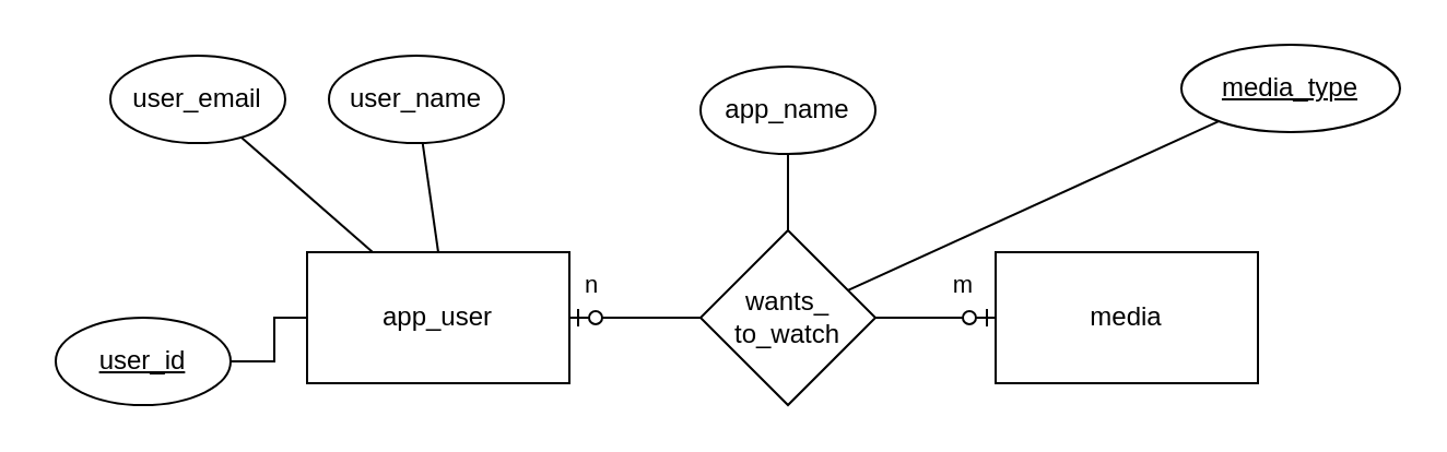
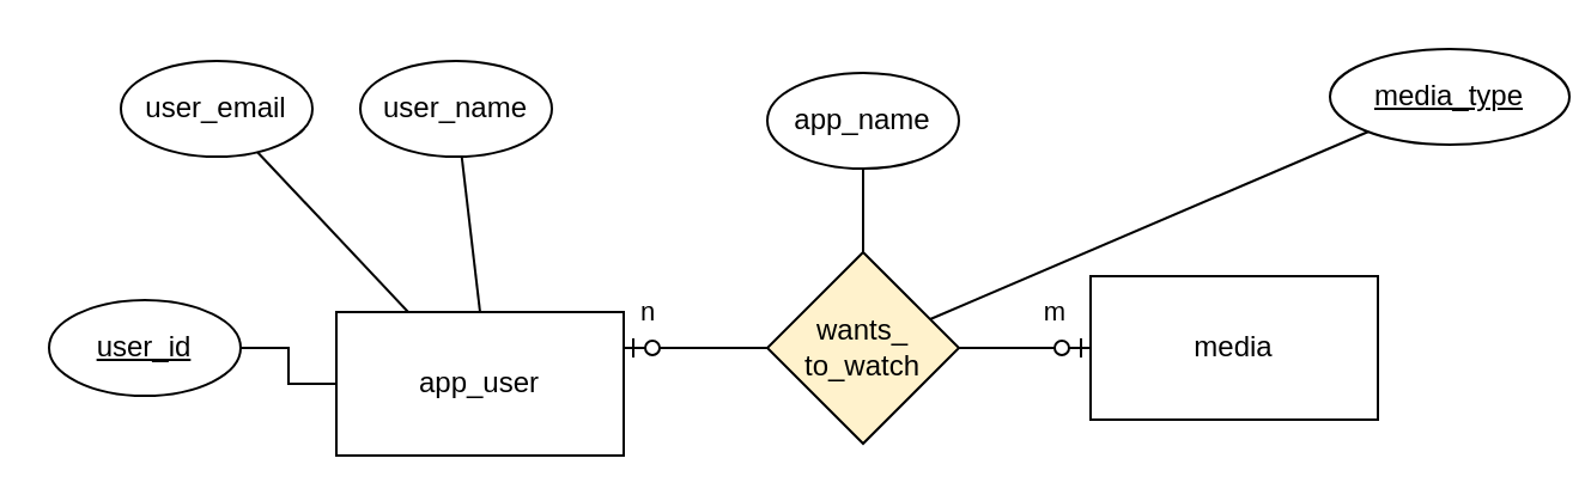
  <mxCell id="0" />
  <mxCell id="1" parent="0" />
- <mxCell id="2" value="app_user&lt;br&gt;" style="rounded=0;whiteSpace=wrap;html=1;" parent="1" vertex="1"><mxGeometry x="140" y="115" width="120" height="60" as="geometry" /></mxCell>
+ <mxCell id="2" value="app_user&lt;br&gt;" style="rounded=0;whiteSpace=wrap;html=1;" parent="1" vertex="1"><mxGeometry x="140" y="130" width="120" height="60" as="geometry" /></mxCell>
  <mxCell id="3" value="" style="edgeStyle=orthogonalEdgeStyle;rounded=0;orthogonalLoop=1;jettySize=auto;html=1;endArrow=none;endFill=0;" parent="1" source="4" target="2" edge="1"><mxGeometry relative="1" as="geometry" /></mxCell>
- <mxCell id="4" value="&lt;u&gt;user_id&lt;/u&gt;" style="ellipse;whiteSpace=wrap;html=1;" parent="1" vertex="1"><mxGeometry x="25" y="145" width="80" height="40" as="geometry" /></mxCell>
+ <mxCell id="4" value="&lt;u&gt;user_id&lt;/u&gt;" style="ellipse;whiteSpace=wrap;html=1;" parent="1" vertex="1"><mxGeometry x="20" y="125" width="80" height="40" as="geometry" /></mxCell>
  <mxCell id="5" value="" style="rounded=0;orthogonalLoop=1;jettySize=auto;html=1;endArrow=none;endFill=0;entryX=0.5;entryY=0;entryDx=0;entryDy=0;" parent="1" source="6" target="2" edge="1"><mxGeometry relative="1" as="geometry" /></mxCell>
  <mxCell id="6" value="user_name" style="ellipse;whiteSpace=wrap;html=1;" parent="1" vertex="1"><mxGeometry x="150" y="25" width="80" height="40" as="geometry" /></mxCell>
  <mxCell id="7" style="edgeStyle=none;rounded=0;orthogonalLoop=1;jettySize=auto;html=1;entryX=0.25;entryY=0;entryDx=0;entryDy=0;endArrow=none;endFill=0;" parent="1" source="8" target="2" edge="1"><mxGeometry relative="1" as="geometry" /></mxCell>
  <mxCell id="8" value="user_email&lt;br&gt;" style="ellipse;whiteSpace=wrap;html=1;" parent="1" vertex="1"><mxGeometry x="50" y="25" width="80" height="40" as="geometry" /></mxCell>
  <mxCell id="9" value="media&lt;br&gt;" style="rounded=0;whiteSpace=wrap;html=1;" vertex="1" parent="1"><mxGeometry x="455" y="115" width="120" height="60" as="geometry" /></mxCell>
  <mxCell id="10" value="" style="rounded=0;orthogonalLoop=1;jettySize=auto;html=1;endArrow=none;endFill=0;" edge="1" source="11" target="14" parent="1"><mxGeometry relative="1" as="geometry" /></mxCell>
- <mxCell id="11" value="&lt;u&gt;media_type&lt;/u&gt;" style="ellipse;whiteSpace=wrap;html=1;" vertex="1" parent="1"><mxGeometry x="540" y="20" width="100" height="40" as="geometry" /></mxCell>
+ <mxCell id="11" value="&lt;u&gt;media_type&lt;/u&gt;" style="ellipse;whiteSpace=wrap;html=1;" vertex="1" parent="1"><mxGeometry x="555" y="20" width="100" height="40" as="geometry" /></mxCell>
  <mxCell id="12" value="n" style="edgeStyle=orthogonalEdgeStyle;rounded=0;orthogonalLoop=1;jettySize=auto;html=1;endArrow=ERzeroToOne;endFill=1;startArrow=none;startFill=0;" edge="1" parent="1" source="14" target="2"><mxGeometry x="0.667" y="-15" relative="1" as="geometry"><Array as="points"><mxPoint x="290" y="145" /><mxPoint x="290" y="145" /></Array><mxPoint as="offset" /></mxGeometry></mxCell>
  <mxCell id="13" value="m" style="edgeStyle=orthogonalEdgeStyle;rounded=0;orthogonalLoop=1;jettySize=auto;html=1;endArrow=ERzeroToOne;endFill=1;" edge="1" parent="1" source="14" target="9"><mxGeometry x="0.455" y="15" relative="1" as="geometry"><Array as="points"><mxPoint x="440" y="145" /><mxPoint x="440" y="145" /></Array><mxPoint as="offset" /></mxGeometry></mxCell>
- <mxCell id="14" value="wants_&lt;br&gt;to_watch&lt;br&gt;" style="rhombus;whiteSpace=wrap;html=1;" vertex="1" parent="1"><mxGeometry x="320" y="105" width="80" height="80" as="geometry" /></mxCell>
+ <mxCell id="14" value="wants_&lt;br&gt;to_watch&lt;br&gt;" style="rhombus;whiteSpace=wrap;html=1;fillColor=#fff2cc;" vertex="1" parent="1"><mxGeometry x="320" y="105" width="80" height="80" as="geometry" /></mxCell>
  <mxCell id="15" value="app_name" style="ellipse;whiteSpace=wrap;html=1;" vertex="1" parent="1"><mxGeometry x="320" y="30" width="80" height="40" as="geometry" /></mxCell>
  <mxCell id="16" value="" style="rounded=0;orthogonalLoop=1;jettySize=auto;html=1;endArrow=none;endFill=0;entryX=0.5;entryY=0;entryDx=0;entryDy=0;" edge="1" source="15" parent="1" target="14"><mxGeometry relative="1" as="geometry"><mxPoint x="320" y="100" as="targetPoint" /></mxGeometry></mxCell>
